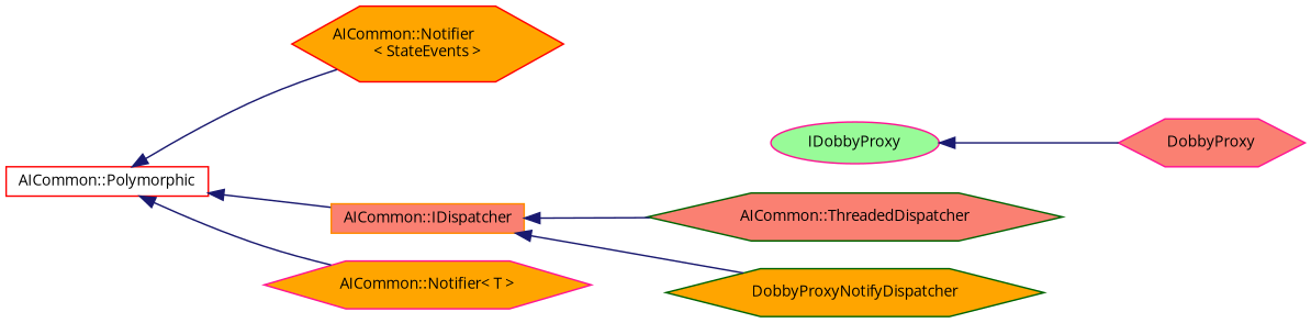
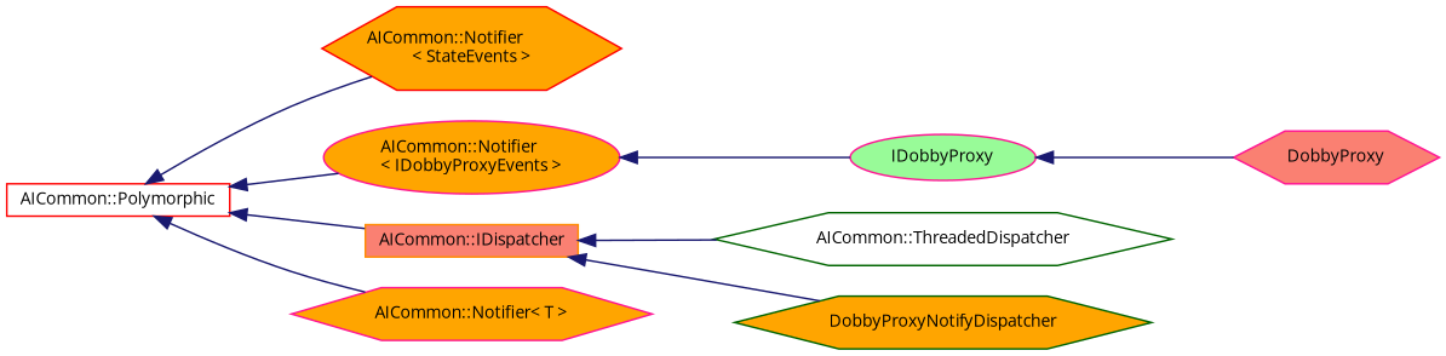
  digraph {
    fontname="Open Sans"
    rankdir=LR
    node [color=deeppink fillcolor=orange fontname="Open Sans" fontsize=10 shape=hexagon style=filled]
    edge [color=midnightblue dir=back fontname="Open Sans" fontsize=10 labelfontname=Helvetica labelfontsize=10 style=solid]
    n1 [color=red fillcolor=white height=0.2 label="AICommon::Polymorphic" shape=box width=0.4]
    n2 [color=red height=0.2 label="AICommon::Notifier\l\< StateEvents \>" width=0.4]
+   n3 [height=0.2 label="AICommon::Notifier\l\< IDobbyProxyEvents \>" shape=ellipse width=0.4]
    n4 [color=darkorange fillcolor=salmon height=0.2 label="AICommon::IDispatcher" shape=box width=0.4]
    n5 [height=0.2 label="AICommon::Notifier\< T \>" width=0.4]
    n6 [fillcolor=palegreen height=0.2 label=IDobbyProxy shape=ellipse width=0.4]
-   n7 [color=darkgreen fillcolor=salmon height=0.2 label="AICommon::ThreadedDispatcher" width=0.4]
+   n7 [color=darkgreen fillcolor=white height=0.2 label="AICommon::ThreadedDispatcher" width=0.4]
    n8 [color=darkgreen height=0.2 label=DobbyProxyNotifyDispatcher width=0.4]
    n9 [fillcolor=salmon height=0.2 label=DobbyProxy width=0.4]
    n1 -> n2
+   n1 -> n3
    n1 -> n4
    n1 -> n5
+   n3 -> n6
    n4 -> n7
    n4 -> n8
    n6 -> n9
  }
